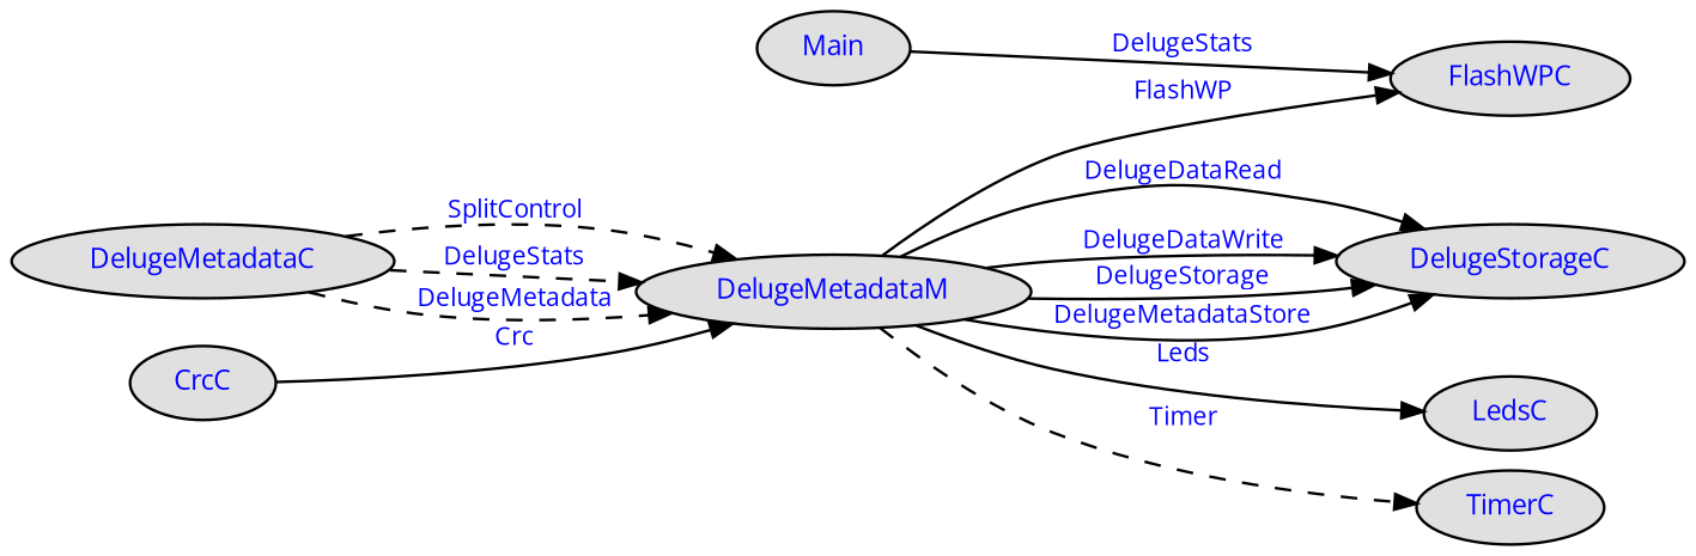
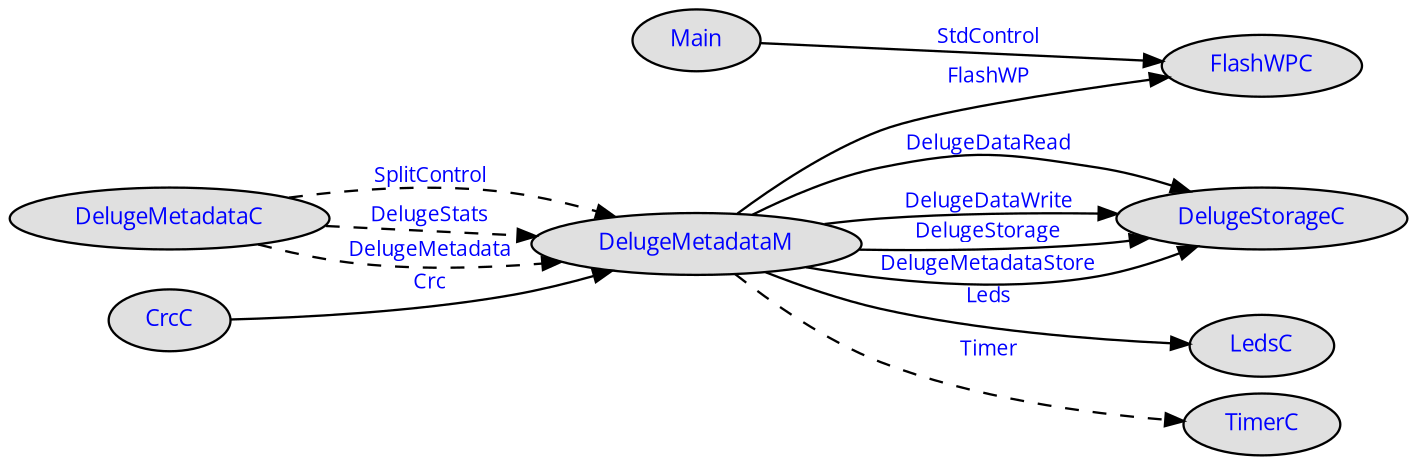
  digraph {
    fontname="Open Sans"
    nodesep=0.1
    rankdir=LR
    ranksep=0.0005
    node [fillcolor="#e0e0e0" fontcolor=blue fontname="Open Sans" fontsize=10 shape=ellipse style=filled]
    edge [arrowsize=.8 fontcolor=blue fontname="Open Sans" fontsize=9]
    DelugeMetadataC [height=.1 width=.1]
    DelugeMetadataM [height=.1 width=.1]
    FlashWPC [height=.1 width=.1]
    DelugeStorageC [height=.1 width=.1]
    LedsC [height=.1 width=.1]
    TimerC [height=.1 width=.1]
    CrcC [height=.1 width=.1]
    Main [height=.1 width=.1]
    DelugeMetadataC -> DelugeMetadataM [label=SplitControl style=dashed]
    DelugeMetadataC -> DelugeMetadataM [label=DelugeStats style=dashed]
    DelugeMetadataC -> DelugeMetadataM [label=DelugeMetadata style=dashed]
    DelugeMetadataM -> FlashWPC [label=FlashWP]
    DelugeMetadataM -> DelugeStorageC [label=DelugeDataRead]
    DelugeMetadataM -> DelugeStorageC [label=DelugeDataWrite]
    DelugeMetadataM -> DelugeStorageC [label=DelugeStorage]
    DelugeMetadataM -> DelugeStorageC [label=DelugeMetadataStore]
    DelugeMetadataM -> LedsC [label=Leds]
    DelugeMetadataM -> TimerC [label=Timer style=dashed]
    CrcC -> DelugeMetadataM [label=Crc]
-   Main -> FlashWPC [label=DelugeStats]
+   Main -> FlashWPC [label=StdControl]
  }
